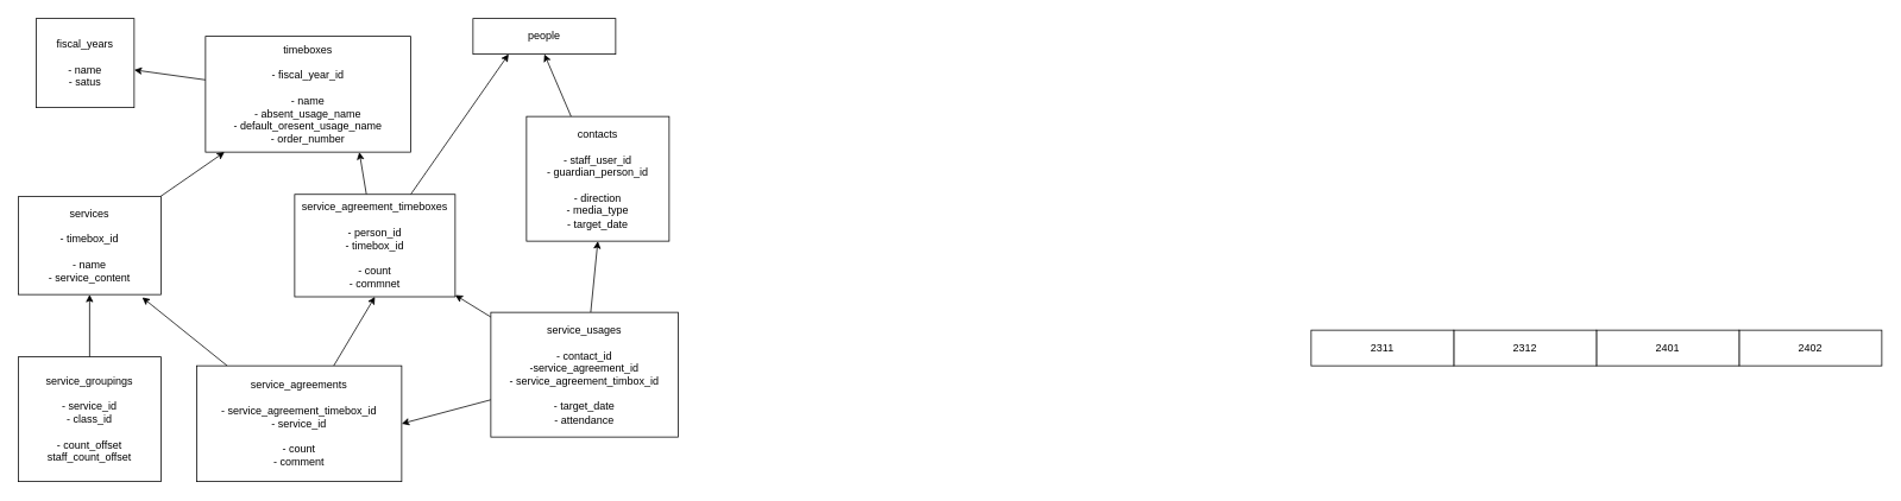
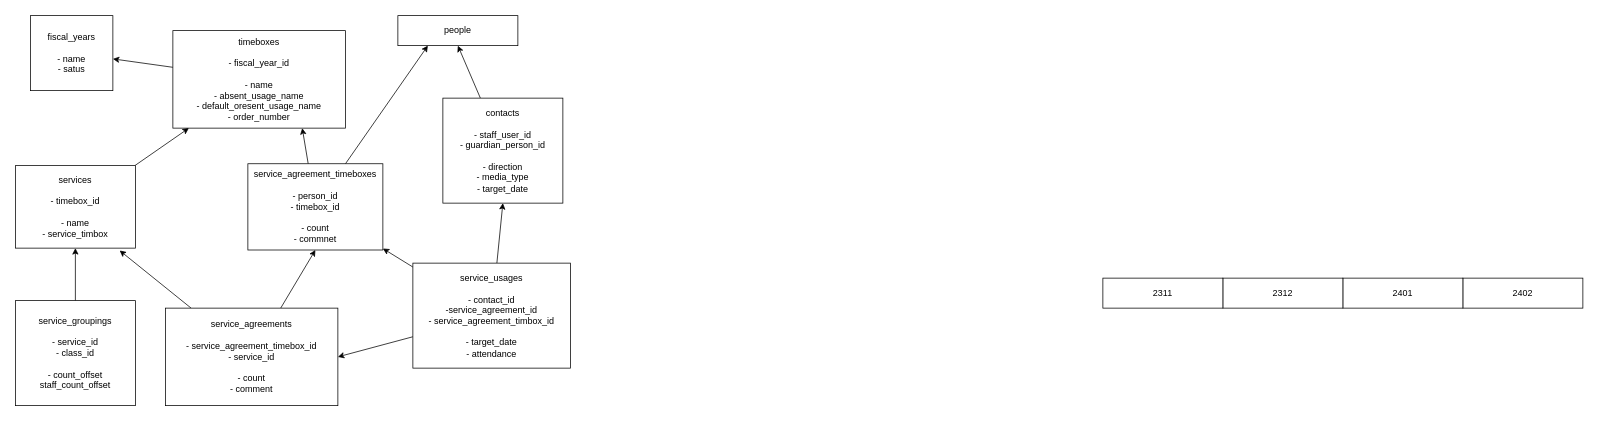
  <mxCell id="0" />
  <mxCell id="1" parent="0" />
  <mxCell id="2" value="fiscal_years&lt;br&gt;&lt;br&gt;- name&lt;br&gt;- satus&lt;br&gt;" style="rounded=0;whiteSpace=wrap;html=1;" parent="1" vertex="1"><mxGeometry x="40" y="20" width="110" height="100" as="geometry" /></mxCell>
  <mxCell id="3" value="" style="edgeStyle=none;html=1;entryX=0.5;entryY=1;entryDx=0;entryDy=0;" parent="1" source="4" target="15" edge="1"><mxGeometry relative="1" as="geometry"><mxPoint x="860" y="100" as="targetPoint" /></mxGeometry></mxCell>
  <mxCell id="4" value="contacts&lt;br&gt;&lt;br&gt;- staff_user_id&lt;br&gt;- guardian_person_id&lt;br&gt;&lt;br&gt;- direction&lt;br&gt;- media_type&lt;br&gt;- target_date" style="rounded=0;whiteSpace=wrap;html=1;" parent="1" vertex="1"><mxGeometry x="590" y="130" width="160" height="140" as="geometry" /></mxCell>
  <mxCell id="5" value="" style="edgeStyle=none;html=1;entryX=0.5;entryY=1;entryDx=0;entryDy=0;" parent="1" source="8" target="4" edge="1"><mxGeometry relative="1" as="geometry"><mxPoint x="125" y="145" as="targetPoint" /></mxGeometry></mxCell>
  <mxCell id="6" value="" style="edgeStyle=none;html=1;" parent="1" source="8" target="18" edge="1"><mxGeometry relative="1" as="geometry" /></mxCell>
  <mxCell id="7" value="" style="edgeStyle=none;html=1;entryX=1;entryY=0.5;entryDx=0;entryDy=0;" parent="1" source="8" target="21" edge="1"><mxGeometry relative="1" as="geometry"><mxPoint x="785" y="500" as="targetPoint" /></mxGeometry></mxCell>
  <mxCell id="8" value="service_usages&lt;br&gt;&lt;br&gt;- contact_id&lt;br&gt;-service_agreement_id&lt;br&gt;- service_agreement_timbox_id&lt;br&gt;&lt;br&gt;- target_date&lt;br&gt;- attendance&lt;br&gt;" style="rounded=0;whiteSpace=wrap;html=1;" parent="1" vertex="1"><mxGeometry x="550" y="350" width="210" height="140" as="geometry" /></mxCell>
  <mxCell id="9" value="" style="edgeStyle=none;html=1;" parent="1" source="10" target="2" edge="1"><mxGeometry relative="1" as="geometry" /></mxCell>
  <mxCell id="10" value="timeboxes&lt;br&gt;&lt;br&gt;- fiscal_year_id&lt;br&gt;&lt;br&gt;- name&lt;br&gt;- absent_usage_name&lt;br&gt;- default_oresent_usage_name&lt;br&gt;- order_number&lt;br&gt;" style="rounded=0;whiteSpace=wrap;html=1;" parent="1" vertex="1"><mxGeometry x="230" y="40" width="230" height="130" as="geometry" /></mxCell>
  <mxCell id="11" value="2402" style="rounded=0;whiteSpace=wrap;html=1;" parent="1" vertex="1"><mxGeometry x="1950" y="370" width="160" height="40" as="geometry" /></mxCell>
  <mxCell id="12" value="2401" style="rounded=0;whiteSpace=wrap;html=1;" parent="1" vertex="1"><mxGeometry x="1790" y="370" width="160" height="40" as="geometry" /></mxCell>
  <mxCell id="13" value="2312" style="rounded=0;whiteSpace=wrap;html=1;" parent="1" vertex="1"><mxGeometry x="1630" y="370" width="160" height="40" as="geometry" /></mxCell>
  <mxCell id="14" value="2311" style="rounded=0;whiteSpace=wrap;html=1;" parent="1" vertex="1"><mxGeometry x="1470" y="370" width="160" height="40" as="geometry" /></mxCell>
  <mxCell id="15" value="people&lt;br&gt;" style="rounded=0;whiteSpace=wrap;html=1;" parent="1" vertex="1"><mxGeometry x="530" y="20" width="160" height="40" as="geometry" /></mxCell>
  <mxCell id="16" value="" style="edgeStyle=none;html=1;entryX=0.75;entryY=1;entryDx=0;entryDy=0;" parent="1" source="18" target="10" edge="1"><mxGeometry relative="1" as="geometry"><mxPoint x="540" y="62.5" as="targetPoint" /></mxGeometry></mxCell>
  <mxCell id="17" value="" style="edgeStyle=none;html=1;entryX=0.25;entryY=1;entryDx=0;entryDy=0;" parent="1" source="18" target="15" edge="1"><mxGeometry relative="1" as="geometry"><mxPoint x="470" y="170" as="targetPoint" /></mxGeometry></mxCell>
  <mxCell id="18" value="service_agreement_timeboxes&lt;br&gt;&lt;br&gt;- person_id&lt;br&gt;- timebox_id&lt;br&gt;&lt;br&gt;- count&lt;br&gt;- commnet&lt;br&gt;" style="rounded=0;whiteSpace=wrap;html=1;" parent="1" vertex="1"><mxGeometry x="330" y="217.5" width="180" height="115" as="geometry" /></mxCell>
  <mxCell id="19" value="" style="edgeStyle=none;html=1;entryX=0.5;entryY=1;entryDx=0;entryDy=0;" parent="1" source="21" target="18" edge="1"><mxGeometry relative="1" as="geometry"><mxPoint x="580" y="190" as="targetPoint" /></mxGeometry></mxCell>
  <mxCell id="20" value="" style="edgeStyle=none;html=1;entryX=0.869;entryY=1.029;entryDx=0;entryDy=0;entryPerimeter=0;" parent="1" source="21" target="23" edge="1"><mxGeometry relative="1" as="geometry" /></mxCell>
  <mxCell id="21" value="service_agreements&lt;br&gt;&lt;br&gt;- service_agreement_timebox_id&lt;br&gt;- service_id&lt;br&gt;&lt;br&gt;- count&lt;br&gt;- comment&lt;br&gt;" style="rounded=0;whiteSpace=wrap;html=1;" parent="1" vertex="1"><mxGeometry x="220" y="410" width="230" height="130" as="geometry" /></mxCell>
  <mxCell id="22" value="" style="edgeStyle=none;html=1;" parent="1" source="23" target="10" edge="1"><mxGeometry relative="1" as="geometry" /></mxCell>
- <mxCell id="23" value="services&lt;br&gt;&lt;br&gt;- timebox_id&lt;br&gt;&lt;br&gt;- name&lt;br&gt;- service_content&lt;br&gt;" style="rounded=0;whiteSpace=wrap;html=1;" parent="1" vertex="1"><mxGeometry x="20" y="220" width="160" height="110" as="geometry" /></mxCell>
+ <mxCell id="23" value="services&lt;br&gt;&lt;br&gt;- timebox_id&lt;br&gt;&lt;br&gt;- name&lt;br&gt;- service_timbox&lt;br&gt;" style="rounded=0;whiteSpace=wrap;html=1;" parent="1" vertex="1"><mxGeometry x="20" y="220" width="160" height="110" as="geometry" /></mxCell>
  <mxCell id="24" value="" style="edgeStyle=none;html=1;" parent="1" source="25" target="23" edge="1"><mxGeometry relative="1" as="geometry" /></mxCell>
  <mxCell id="25" value="service_groupings&lt;br&gt;&lt;br&gt;- service_id&lt;br&gt;- class_id&lt;br&gt;&lt;br&gt;- count_offset&lt;br&gt;staff_count_offset&lt;br&gt;" style="rounded=0;whiteSpace=wrap;html=1;" parent="1" vertex="1"><mxGeometry x="20" y="400" width="160" height="140" as="geometry" /></mxCell>
